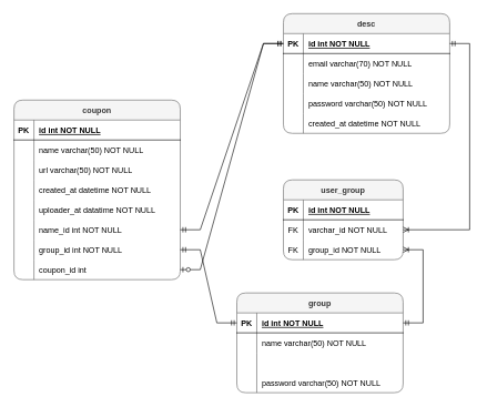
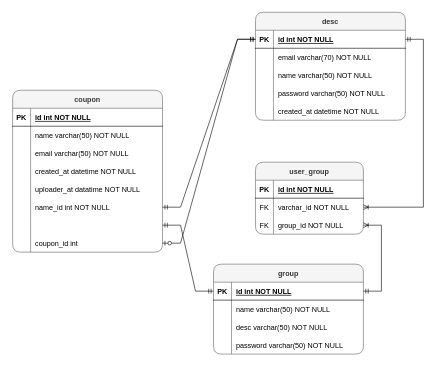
  <mxCell id="0" />
  <mxCell id="1" parent="0" />
  <mxCell id="2" value="coupon" style="shape=table;startSize=30;container=1;collapsible=1;childLayout=tableLayout;fixedRows=1;rowLines=0;fontStyle=1;align=center;resizeLast=1;fillColor=#f5f5f5;fontColor=#333333;strokeColor=#666666;rounded=1;" parent="1" vertex="1"><mxGeometry x="20" y="150" width="250" height="270" as="geometry" /></mxCell>
  <mxCell id="3" value="" style="shape=partialRectangle;collapsible=0;dropTarget=0;pointerEvents=0;fillColor=none;points=[[0,0.5],[1,0.5]];portConstraint=eastwest;top=0;left=0;right=0;bottom=1;" parent="2" vertex="1"><mxGeometry y="30" width="250" height="30" as="geometry" /></mxCell>
  <mxCell id="4" value="PK" style="shape=partialRectangle;overflow=hidden;connectable=0;fillColor=none;top=0;left=0;bottom=0;right=0;fontStyle=1;" parent="3" vertex="1"><mxGeometry width="30" height="30" as="geometry"><mxRectangle width="30" height="30" as="alternateBounds" /></mxGeometry></mxCell>
  <mxCell id="5" value="id int NOT NULL " style="shape=partialRectangle;overflow=hidden;connectable=0;fillColor=none;top=0;left=0;bottom=0;right=0;align=left;spacingLeft=6;fontStyle=5;" parent="3" vertex="1"><mxGeometry x="30" width="220" height="30" as="geometry"><mxRectangle width="220" height="30" as="alternateBounds" /></mxGeometry></mxCell>
  <mxCell id="6" value="" style="shape=partialRectangle;collapsible=0;dropTarget=0;pointerEvents=0;fillColor=none;points=[[0,0.5],[1,0.5]];portConstraint=eastwest;top=0;left=0;right=0;bottom=0;" parent="2" vertex="1"><mxGeometry y="60" width="250" height="30" as="geometry" /></mxCell>
  <mxCell id="7" value="" style="shape=partialRectangle;overflow=hidden;connectable=0;fillColor=none;top=0;left=0;bottom=0;right=0;" parent="6" vertex="1"><mxGeometry width="30" height="30" as="geometry"><mxRectangle width="30" height="30" as="alternateBounds" /></mxGeometry></mxCell>
  <mxCell id="8" value="name varchar(50) NOT NULL" style="shape=partialRectangle;overflow=hidden;connectable=0;fillColor=none;top=0;left=0;bottom=0;right=0;align=left;spacingLeft=6;" parent="6" vertex="1"><mxGeometry x="30" width="220" height="30" as="geometry"><mxRectangle width="220" height="30" as="alternateBounds" /></mxGeometry></mxCell>
  <mxCell id="9" value="" style="shape=partialRectangle;collapsible=0;dropTarget=0;pointerEvents=0;fillColor=none;points=[[0,0.5],[1,0.5]];portConstraint=eastwest;top=0;left=0;right=0;bottom=0;" parent="2" vertex="1"><mxGeometry y="90" width="250" height="30" as="geometry" /></mxCell>
  <mxCell id="10" value="" style="shape=partialRectangle;overflow=hidden;connectable=0;fillColor=none;top=0;left=0;bottom=0;right=0;" parent="9" vertex="1"><mxGeometry width="30" height="30" as="geometry"><mxRectangle width="30" height="30" as="alternateBounds" /></mxGeometry></mxCell>
- <mxCell id="11" value="url varchar(50) NOT NULL" style="shape=partialRectangle;overflow=hidden;connectable=0;fillColor=none;top=0;left=0;bottom=0;right=0;align=left;spacingLeft=6;" parent="9" vertex="1"><mxGeometry x="30" width="220" height="30" as="geometry"><mxRectangle width="220" height="30" as="alternateBounds" /></mxGeometry></mxCell>
+ <mxCell id="11" value="email varchar(50) NOT NULL" style="shape=partialRectangle;overflow=hidden;connectable=0;fillColor=none;top=0;left=0;bottom=0;right=0;align=left;spacingLeft=6;" parent="9" vertex="1"><mxGeometry x="30" width="220" height="30" as="geometry"><mxRectangle width="220" height="30" as="alternateBounds" /></mxGeometry></mxCell>
  <mxCell id="12" value="" style="shape=partialRectangle;collapsible=0;dropTarget=0;pointerEvents=0;fillColor=none;points=[[0,0.5],[1,0.5]];portConstraint=eastwest;top=0;left=0;right=0;bottom=0;" parent="2" vertex="1"><mxGeometry y="120" width="250" height="30" as="geometry" /></mxCell>
  <mxCell id="13" value="" style="shape=partialRectangle;overflow=hidden;connectable=0;fillColor=none;top=0;left=0;bottom=0;right=0;" parent="12" vertex="1"><mxGeometry width="30" height="30" as="geometry"><mxRectangle width="30" height="30" as="alternateBounds" /></mxGeometry></mxCell>
  <mxCell id="14" value="created_at datetime NOT NULL" style="shape=partialRectangle;overflow=hidden;connectable=0;fillColor=none;top=0;left=0;bottom=0;right=0;align=left;spacingLeft=6;" parent="12" vertex="1"><mxGeometry x="30" width="220" height="30" as="geometry"><mxRectangle width="220" height="30" as="alternateBounds" /></mxGeometry></mxCell>
  <mxCell id="15" value="" style="shape=partialRectangle;collapsible=0;dropTarget=0;pointerEvents=0;fillColor=none;points=[[0,0.5],[1,0.5]];portConstraint=eastwest;top=0;left=0;right=0;bottom=0;" parent="2" vertex="1"><mxGeometry y="150" width="250" height="30" as="geometry" /></mxCell>
  <mxCell id="16" value="" style="shape=partialRectangle;overflow=hidden;connectable=0;fillColor=none;top=0;left=0;bottom=0;right=0;" parent="15" vertex="1"><mxGeometry width="30" height="30" as="geometry"><mxRectangle width="30" height="30" as="alternateBounds" /></mxGeometry></mxCell>
  <mxCell id="17" value="uploader_at datatime NOT NULL" style="shape=partialRectangle;overflow=hidden;connectable=0;fillColor=none;top=0;left=0;bottom=0;right=0;align=left;spacingLeft=6;" parent="15" vertex="1"><mxGeometry x="30" width="220" height="30" as="geometry"><mxRectangle width="220" height="30" as="alternateBounds" /></mxGeometry></mxCell>
  <mxCell id="18" value="" style="shape=partialRectangle;collapsible=0;dropTarget=0;pointerEvents=0;fillColor=none;points=[[0,0.5],[1,0.5]];portConstraint=eastwest;top=0;left=0;right=0;bottom=0;" parent="2" vertex="1"><mxGeometry y="180" width="250" height="30" as="geometry" /></mxCell>
  <mxCell id="19" value="" style="shape=partialRectangle;overflow=hidden;connectable=0;fillColor=none;top=0;left=0;bottom=0;right=0;" parent="18" vertex="1"><mxGeometry width="30" height="30" as="geometry"><mxRectangle width="30" height="30" as="alternateBounds" /></mxGeometry></mxCell>
  <mxCell id="20" value="name_id int NOT NULL" style="shape=partialRectangle;overflow=hidden;connectable=0;fillColor=none;top=0;left=0;bottom=0;right=0;align=left;spacingLeft=6;" parent="18" vertex="1"><mxGeometry x="30" width="220" height="30" as="geometry"><mxRectangle width="220" height="30" as="alternateBounds" /></mxGeometry></mxCell>
  <mxCell id="21" value="" style="shape=partialRectangle;collapsible=0;dropTarget=0;pointerEvents=0;fillColor=none;points=[[0,0.5],[1,0.5]];portConstraint=eastwest;top=0;left=0;right=0;bottom=0;" parent="2" vertex="1"><mxGeometry y="210" width="250" height="30" as="geometry" /></mxCell>
  <mxCell id="22" value="" style="shape=partialRectangle;overflow=hidden;connectable=0;fillColor=none;top=0;left=0;bottom=0;right=0;" parent="21" vertex="1"><mxGeometry width="30" height="30" as="geometry"><mxRectangle width="30" height="30" as="alternateBounds" /></mxGeometry></mxCell>
- <mxCell id="23" value="group_id int NOT NULL" style="shape=partialRectangle;overflow=hidden;connectable=0;fillColor=none;top=0;left=0;bottom=0;right=0;align=left;spacingLeft=6;" parent="21" vertex="1"><mxGeometry x="30" width="220" height="30" as="geometry"><mxRectangle width="220" height="30" as="alternateBounds" /></mxGeometry></mxCell>
  <mxCell id="24" value="" style="shape=partialRectangle;collapsible=0;dropTarget=0;pointerEvents=0;fillColor=none;points=[[0,0.5],[1,0.5]];portConstraint=eastwest;top=0;left=0;right=0;bottom=0;" parent="2" vertex="1"><mxGeometry y="240" width="250" height="30" as="geometry" /></mxCell>
  <mxCell id="25" value="" style="shape=partialRectangle;overflow=hidden;connectable=0;fillColor=none;top=0;left=0;bottom=0;right=0;" parent="24" vertex="1"><mxGeometry width="30" height="30" as="geometry"><mxRectangle width="30" height="30" as="alternateBounds" /></mxGeometry></mxCell>
  <mxCell id="26" value="coupon_id int" style="shape=partialRectangle;overflow=hidden;connectable=0;fillColor=none;top=0;left=0;bottom=0;right=0;align=left;spacingLeft=6;" parent="24" vertex="1"><mxGeometry x="30" width="220" height="30" as="geometry"><mxRectangle width="220" height="30" as="alternateBounds" /></mxGeometry></mxCell>
  <mxCell id="27" value="desc" style="shape=table;startSize=30;container=1;collapsible=1;childLayout=tableLayout;fixedRows=1;rowLines=0;fontStyle=1;align=center;resizeLast=1;fillColor=#f5f5f5;fontColor=#333333;strokeColor=#666666;rounded=1;" parent="1" vertex="1"><mxGeometry x="425" y="20" width="250" height="180" as="geometry" /></mxCell>
  <mxCell id="28" value="" style="shape=partialRectangle;collapsible=0;dropTarget=0;pointerEvents=0;fillColor=none;points=[[0,0.5],[1,0.5]];portConstraint=eastwest;top=0;left=0;right=0;bottom=1;" parent="27" vertex="1"><mxGeometry y="30" width="250" height="30" as="geometry" /></mxCell>
  <mxCell id="29" value="PK" style="shape=partialRectangle;overflow=hidden;connectable=0;fillColor=none;top=0;left=0;bottom=0;right=0;fontStyle=1;" parent="28" vertex="1"><mxGeometry width="30" height="30" as="geometry"><mxRectangle width="30" height="30" as="alternateBounds" /></mxGeometry></mxCell>
  <mxCell id="30" value="id int NOT NULL " style="shape=partialRectangle;overflow=hidden;connectable=0;fillColor=none;top=0;left=0;bottom=0;right=0;align=left;spacingLeft=6;fontStyle=5;" parent="28" vertex="1"><mxGeometry x="30" width="220" height="30" as="geometry"><mxRectangle width="220" height="30" as="alternateBounds" /></mxGeometry></mxCell>
  <mxCell id="31" value="" style="shape=partialRectangle;collapsible=0;dropTarget=0;pointerEvents=0;fillColor=none;points=[[0,0.5],[1,0.5]];portConstraint=eastwest;top=0;left=0;right=0;bottom=0;" parent="27" vertex="1"><mxGeometry y="60" width="250" height="30" as="geometry" /></mxCell>
  <mxCell id="32" value="" style="shape=partialRectangle;overflow=hidden;connectable=0;fillColor=none;top=0;left=0;bottom=0;right=0;" parent="31" vertex="1"><mxGeometry width="30" height="30" as="geometry"><mxRectangle width="30" height="30" as="alternateBounds" /></mxGeometry></mxCell>
  <mxCell id="33" value="email varchar(70) NOT NULL" style="shape=partialRectangle;overflow=hidden;connectable=0;fillColor=none;top=0;left=0;bottom=0;right=0;align=left;spacingLeft=6;" parent="31" vertex="1"><mxGeometry x="30" width="220" height="30" as="geometry"><mxRectangle width="220" height="30" as="alternateBounds" /></mxGeometry></mxCell>
  <mxCell id="34" value="" style="shape=partialRectangle;collapsible=0;dropTarget=0;pointerEvents=0;fillColor=none;points=[[0,0.5],[1,0.5]];portConstraint=eastwest;top=0;left=0;right=0;bottom=0;" parent="27" vertex="1"><mxGeometry y="90" width="250" height="30" as="geometry" /></mxCell>
  <mxCell id="35" value="" style="shape=partialRectangle;overflow=hidden;connectable=0;fillColor=none;top=0;left=0;bottom=0;right=0;" parent="34" vertex="1"><mxGeometry width="30" height="30" as="geometry"><mxRectangle width="30" height="30" as="alternateBounds" /></mxGeometry></mxCell>
  <mxCell id="36" value="name varchar(50) NOT NULL" style="shape=partialRectangle;overflow=hidden;connectable=0;fillColor=none;top=0;left=0;bottom=0;right=0;align=left;spacingLeft=6;" parent="34" vertex="1"><mxGeometry x="30" width="220" height="30" as="geometry"><mxRectangle width="220" height="30" as="alternateBounds" /></mxGeometry></mxCell>
  <mxCell id="37" value="" style="shape=partialRectangle;collapsible=0;dropTarget=0;pointerEvents=0;fillColor=none;points=[[0,0.5],[1,0.5]];portConstraint=eastwest;top=0;left=0;right=0;bottom=0;" parent="27" vertex="1"><mxGeometry y="120" width="250" height="30" as="geometry" /></mxCell>
  <mxCell id="38" value="" style="shape=partialRectangle;overflow=hidden;connectable=0;fillColor=none;top=0;left=0;bottom=0;right=0;" parent="37" vertex="1"><mxGeometry width="30" height="30" as="geometry"><mxRectangle width="30" height="30" as="alternateBounds" /></mxGeometry></mxCell>
  <mxCell id="39" value="password varchar(50) NOT NULL" style="shape=partialRectangle;overflow=hidden;connectable=0;fillColor=none;top=0;left=0;bottom=0;right=0;align=left;spacingLeft=6;" parent="37" vertex="1"><mxGeometry x="30" width="220" height="30" as="geometry"><mxRectangle width="220" height="30" as="alternateBounds" /></mxGeometry></mxCell>
  <mxCell id="40" value="" style="shape=partialRectangle;collapsible=0;dropTarget=0;pointerEvents=0;fillColor=none;points=[[0,0.5],[1,0.5]];portConstraint=eastwest;top=0;left=0;right=0;bottom=0;" parent="27" vertex="1"><mxGeometry y="150" width="250" height="30" as="geometry" /></mxCell>
  <mxCell id="41" value="" style="shape=partialRectangle;overflow=hidden;connectable=0;fillColor=none;top=0;left=0;bottom=0;right=0;" parent="40" vertex="1"><mxGeometry width="30" height="30" as="geometry"><mxRectangle width="30" height="30" as="alternateBounds" /></mxGeometry></mxCell>
  <mxCell id="42" value="created_at datetime NOT NULL" style="shape=partialRectangle;overflow=hidden;connectable=0;fillColor=none;top=0;left=0;bottom=0;right=0;align=left;spacingLeft=6;" parent="40" vertex="1"><mxGeometry x="30" width="220" height="30" as="geometry"><mxRectangle width="220" height="30" as="alternateBounds" /></mxGeometry></mxCell>
  <mxCell id="43" value="user_group" style="shape=table;startSize=30;container=1;collapsible=1;childLayout=tableLayout;fixedRows=1;rowLines=0;fontStyle=1;align=center;resizeLast=1;fillColor=#f5f5f5;fontColor=#333333;strokeColor=#666666;rounded=1;" parent="1" vertex="1"><mxGeometry x="425" y="270" width="180" height="120" as="geometry" /></mxCell>
  <mxCell id="44" value="" style="shape=tableRow;horizontal=0;startSize=0;swimlaneHead=0;swimlaneBody=0;fillColor=none;collapsible=0;dropTarget=0;points=[[0,0.5],[1,0.5]];portConstraint=eastwest;top=0;left=0;right=0;bottom=1;" parent="43" vertex="1"><mxGeometry y="30" width="180" height="30" as="geometry" /></mxCell>
  <mxCell id="45" value="PK" style="shape=partialRectangle;connectable=0;fillColor=none;top=0;left=0;bottom=0;right=0;fontStyle=1;overflow=hidden;" parent="44" vertex="1"><mxGeometry width="30" height="30" as="geometry"><mxRectangle width="30" height="30" as="alternateBounds" /></mxGeometry></mxCell>
  <mxCell id="46" value="id int NOT NULL" style="shape=partialRectangle;connectable=0;fillColor=none;top=0;left=0;bottom=0;right=0;align=left;spacingLeft=6;fontStyle=5;overflow=hidden;" parent="44" vertex="1"><mxGeometry x="30" width="150" height="30" as="geometry"><mxRectangle width="150" height="30" as="alternateBounds" /></mxGeometry></mxCell>
  <mxCell id="47" value="" style="shape=tableRow;horizontal=0;startSize=0;swimlaneHead=0;swimlaneBody=0;fillColor=none;collapsible=0;dropTarget=0;points=[[0,0.5],[1,0.5]];portConstraint=eastwest;top=0;left=0;right=0;bottom=0;" parent="43" vertex="1"><mxGeometry y="60" width="180" height="30" as="geometry" /></mxCell>
  <mxCell id="48" value="FK" style="shape=partialRectangle;connectable=0;fillColor=none;top=0;left=0;bottom=0;right=0;editable=1;overflow=hidden;" parent="47" vertex="1"><mxGeometry width="30" height="30" as="geometry"><mxRectangle width="30" height="30" as="alternateBounds" /></mxGeometry></mxCell>
  <mxCell id="49" value="varchar_id NOT NULL" style="shape=partialRectangle;connectable=0;fillColor=none;top=0;left=0;bottom=0;right=0;align=left;spacingLeft=6;overflow=hidden;" parent="47" vertex="1"><mxGeometry x="30" width="150" height="30" as="geometry"><mxRectangle width="150" height="30" as="alternateBounds" /></mxGeometry></mxCell>
  <mxCell id="50" value="" style="shape=tableRow;horizontal=0;startSize=0;swimlaneHead=0;swimlaneBody=0;fillColor=none;collapsible=0;dropTarget=0;points=[[0,0.5],[1,0.5]];portConstraint=eastwest;top=0;left=0;right=0;bottom=0;" parent="43" vertex="1"><mxGeometry y="90" width="180" height="30" as="geometry" /></mxCell>
  <mxCell id="51" value="FK" style="shape=partialRectangle;connectable=0;fillColor=none;top=0;left=0;bottom=0;right=0;editable=1;overflow=hidden;" parent="50" vertex="1"><mxGeometry width="30" height="30" as="geometry"><mxRectangle width="30" height="30" as="alternateBounds" /></mxGeometry></mxCell>
  <mxCell id="52" value="group_id NOT NULL" style="shape=partialRectangle;connectable=0;fillColor=none;top=0;left=0;bottom=0;right=0;align=left;spacingLeft=6;overflow=hidden;" parent="50" vertex="1"><mxGeometry x="30" width="150" height="30" as="geometry"><mxRectangle width="150" height="30" as="alternateBounds" /></mxGeometry></mxCell>
  <mxCell id="53" value="group" style="shape=table;startSize=30;container=1;collapsible=1;childLayout=tableLayout;fixedRows=1;rowLines=0;fontStyle=1;align=center;resizeLast=1;fillColor=#f5f5f5;fontColor=#333333;strokeColor=#666666;rounded=1;" parent="1" vertex="1"><mxGeometry x="355" y="440" width="250" height="150" as="geometry" /></mxCell>
  <mxCell id="54" value="" style="shape=partialRectangle;collapsible=0;dropTarget=0;pointerEvents=0;fillColor=none;points=[[0,0.5],[1,0.5]];portConstraint=eastwest;top=0;left=0;right=0;bottom=1;" parent="53" vertex="1"><mxGeometry y="30" width="250" height="30" as="geometry" /></mxCell>
  <mxCell id="55" value="PK" style="shape=partialRectangle;overflow=hidden;connectable=0;fillColor=none;top=0;left=0;bottom=0;right=0;fontStyle=1;" parent="54" vertex="1"><mxGeometry width="30" height="30" as="geometry"><mxRectangle width="30" height="30" as="alternateBounds" /></mxGeometry></mxCell>
  <mxCell id="56" value="id int NOT NULL " style="shape=partialRectangle;overflow=hidden;connectable=0;fillColor=none;top=0;left=0;bottom=0;right=0;align=left;spacingLeft=6;fontStyle=5;" parent="54" vertex="1"><mxGeometry x="30" width="220" height="30" as="geometry"><mxRectangle width="220" height="30" as="alternateBounds" /></mxGeometry></mxCell>
  <mxCell id="57" value="" style="shape=partialRectangle;collapsible=0;dropTarget=0;pointerEvents=0;fillColor=none;points=[[0,0.5],[1,0.5]];portConstraint=eastwest;top=0;left=0;right=0;bottom=0;" parent="53" vertex="1"><mxGeometry y="60" width="250" height="30" as="geometry" /></mxCell>
  <mxCell id="58" value="" style="shape=partialRectangle;overflow=hidden;connectable=0;fillColor=none;top=0;left=0;bottom=0;right=0;" parent="57" vertex="1"><mxGeometry width="30" height="30" as="geometry"><mxRectangle width="30" height="30" as="alternateBounds" /></mxGeometry></mxCell>
  <mxCell id="59" value="name varchar(50) NOT NULL" style="shape=partialRectangle;overflow=hidden;connectable=0;fillColor=none;top=0;left=0;bottom=0;right=0;align=left;spacingLeft=6;" parent="57" vertex="1"><mxGeometry x="30" width="220" height="30" as="geometry"><mxRectangle width="220" height="30" as="alternateBounds" /></mxGeometry></mxCell>
  <mxCell id="60" value="" style="shape=partialRectangle;collapsible=0;dropTarget=0;pointerEvents=0;fillColor=none;points=[[0,0.5],[1,0.5]];portConstraint=eastwest;top=0;left=0;right=0;bottom=0;" parent="53" vertex="1"><mxGeometry y="90" width="250" height="30" as="geometry" /></mxCell>
  <mxCell id="61" value="" style="shape=partialRectangle;overflow=hidden;connectable=0;fillColor=none;top=0;left=0;bottom=0;right=0;" parent="60" vertex="1"><mxGeometry width="30" height="30" as="geometry"><mxRectangle width="30" height="30" as="alternateBounds" /></mxGeometry></mxCell>
+ <mxCell id="62" value="desc varchar(50) NOT NULL" style="shape=partialRectangle;overflow=hidden;connectable=0;fillColor=none;top=0;left=0;bottom=0;right=0;align=left;spacingLeft=6;" parent="60" vertex="1"><mxGeometry x="30" width="220" height="30" as="geometry"><mxRectangle width="220" height="30" as="alternateBounds" /></mxGeometry></mxCell>
  <mxCell id="63" value="" style="shape=partialRectangle;collapsible=0;dropTarget=0;pointerEvents=0;fillColor=none;points=[[0,0.5],[1,0.5]];portConstraint=eastwest;top=0;left=0;right=0;bottom=0;" parent="53" vertex="1"><mxGeometry y="120" width="250" height="30" as="geometry" /></mxCell>
  <mxCell id="64" value="" style="shape=partialRectangle;overflow=hidden;connectable=0;fillColor=none;top=0;left=0;bottom=0;right=0;" parent="63" vertex="1"><mxGeometry width="30" height="30" as="geometry"><mxRectangle width="30" height="30" as="alternateBounds" /></mxGeometry></mxCell>
  <mxCell id="65" value="password varchar(50) NOT NULL" style="shape=partialRectangle;overflow=hidden;connectable=0;fillColor=none;top=0;left=0;bottom=0;right=0;align=left;spacingLeft=6;" parent="63" vertex="1"><mxGeometry x="30" width="220" height="30" as="geometry"><mxRectangle width="220" height="30" as="alternateBounds" /></mxGeometry></mxCell>
  <mxCell id="66" value="" style="edgeStyle=entityRelationEdgeStyle;fontSize=12;html=1;endArrow=ERoneToMany;startArrow=ERmandOne;rounded=0;entryX=1;entryY=0.5;entryDx=0;entryDy=0;" parent="1" source="28" target="47" edge="1"><mxGeometry width="100" height="100" relative="1" as="geometry"><mxPoint x="350" y="390" as="sourcePoint" /><mxPoint x="450" y="290" as="targetPoint" /></mxGeometry></mxCell>
  <mxCell id="67" value="" style="edgeStyle=entityRelationEdgeStyle;fontSize=12;html=1;endArrow=ERoneToMany;startArrow=ERmandOne;rounded=0;exitX=1;exitY=0.5;exitDx=0;exitDy=0;entryX=1;entryY=0.5;entryDx=0;entryDy=0;" parent="1" source="54" target="50" edge="1"><mxGeometry width="100" height="100" relative="1" as="geometry"><mxPoint x="290" y="390" as="sourcePoint" /><mxPoint x="390" y="290" as="targetPoint" /></mxGeometry></mxCell>
  <mxCell id="68" value="" style="edgeStyle=entityRelationEdgeStyle;fontSize=12;html=1;endArrow=ERmandOne;startArrow=ERmandOne;rounded=0;exitX=1;exitY=0.5;exitDx=0;exitDy=0;entryX=0;entryY=0.5;entryDx=0;entryDy=0;" parent="1" source="18" target="28" edge="1"><mxGeometry width="100" height="100" relative="1" as="geometry"><mxPoint x="320" y="390" as="sourcePoint" /><mxPoint x="420" y="290" as="targetPoint" /></mxGeometry></mxCell>
  <mxCell id="69" value="" style="edgeStyle=entityRelationEdgeStyle;fontSize=12;html=1;endArrow=ERzeroToOne;startArrow=ERmandOne;rounded=0;entryX=1;entryY=0.5;entryDx=0;entryDy=0;exitX=0;exitY=0.5;exitDx=0;exitDy=0;" parent="1" source="28" target="24" edge="1"><mxGeometry width="100" height="100" relative="1" as="geometry"><mxPoint x="320" y="390" as="sourcePoint" /><mxPoint x="420" y="290" as="targetPoint" /></mxGeometry></mxCell>
  <mxCell id="70" value="" style="edgeStyle=entityRelationEdgeStyle;fontSize=12;html=1;endArrow=ERmandOne;startArrow=ERmandOne;rounded=0;exitX=1;exitY=0.5;exitDx=0;exitDy=0;entryX=0;entryY=0.5;entryDx=0;entryDy=0;" parent="1" source="21" target="54" edge="1"><mxGeometry width="100" height="100" relative="1" as="geometry"><mxPoint x="320" y="450" as="sourcePoint" /><mxPoint x="420" y="350" as="targetPoint" /></mxGeometry></mxCell>
